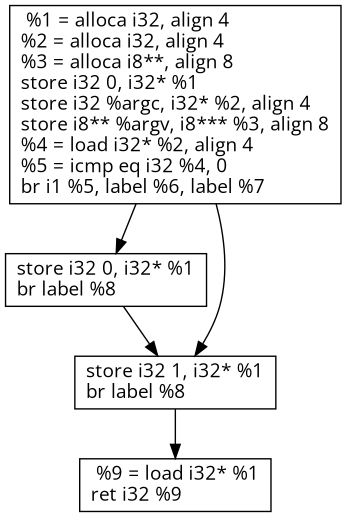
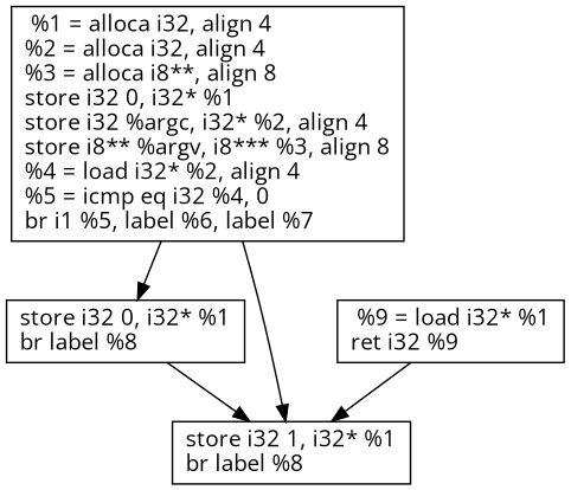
  digraph {
    fontname="Open Sans"
    node [fontname="Open Sans" shape=box]
    edge [fontname="Open Sans"]
    " %1 = alloca i32, align 4\l%2 = alloca i32, align 4\l%3 = alloca i8**, align 8\lstore i32 0, i32* %1\lstore i32 %argc, i32* %2, align 4\lstore i8** %argv, i8*** %3, align 8\l%4 = load i32* %2, align 4\l%5 = icmp eq i32 %4, 0\lbr i1 %5, label %6, label %7\l"
    "store i32 0, i32* %1\lbr label %8\l"
    "store i32 1, i32* %1\lbr label %8\l"
    " %9 = load i32* %1\lret i32 %9\l"
    " %1 = alloca i32, align 4\l%2 = alloca i32, align 4\l%3 = alloca i8**, align 8\lstore i32 0, i32* %1\lstore i32 %argc, i32* %2, align 4\lstore i8** %argv, i8*** %3, align 8\l%4 = load i32* %2, align 4\l%5 = icmp eq i32 %4, 0\lbr i1 %5, label %6, label %7\l" -> "store i32 0, i32* %1\lbr label %8\l"
    " %1 = alloca i32, align 4\l%2 = alloca i32, align 4\l%3 = alloca i8**, align 8\lstore i32 0, i32* %1\lstore i32 %argc, i32* %2, align 4\lstore i8** %argv, i8*** %3, align 8\l%4 = load i32* %2, align 4\l%5 = icmp eq i32 %4, 0\lbr i1 %5, label %6, label %7\l" -> "store i32 1, i32* %1\lbr label %8\l"
    "store i32 0, i32* %1\lbr label %8\l" -> "store i32 1, i32* %1\lbr label %8\l"
-   "store i32 1, i32* %1\lbr label %8\l" -> " %9 = load i32* %1\lret i32 %9\l"
+   " %9 = load i32* %1\lret i32 %9\l" -> "store i32 1, i32* %1\lbr label %8\l"
  }
